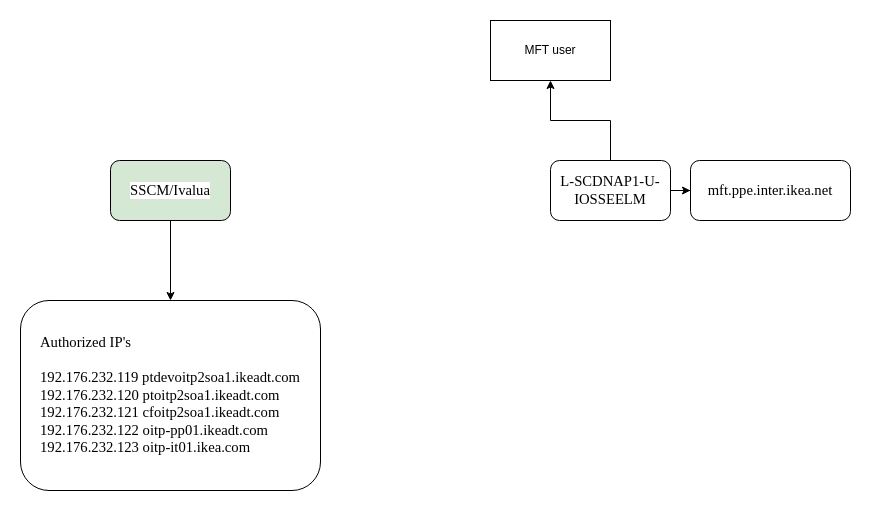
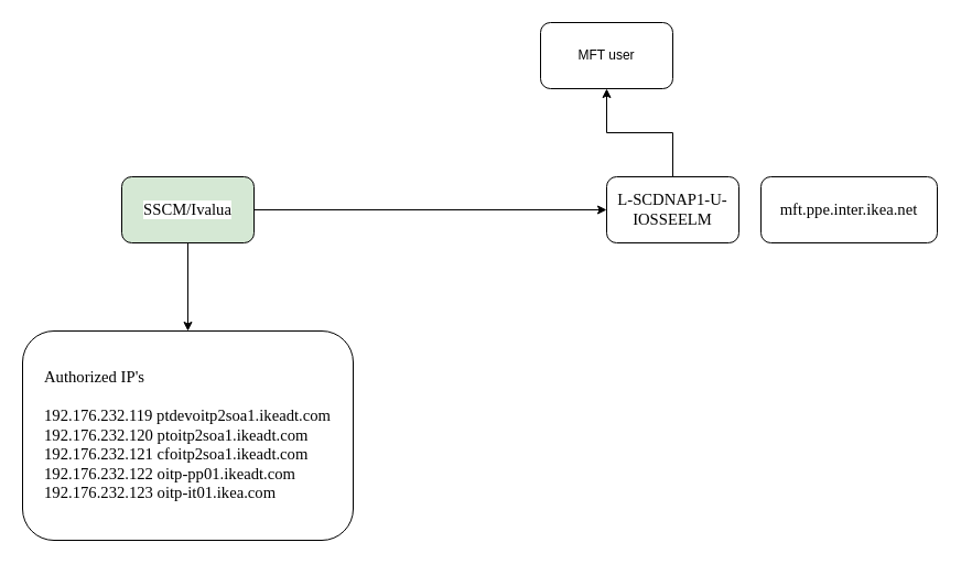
  <mxCell id="0" />
  <mxCell id="1" parent="0" />
+ <mxCell id="2" value="" style="edgeStyle=orthogonalEdgeStyle;rounded=0;orthogonalLoop=1;jettySize=auto;html=1;" edge="1" parent="1" source="4" target="7"><mxGeometry relative="1" as="geometry" /></mxCell>
  <mxCell id="3" value="" style="edgeStyle=orthogonalEdgeStyle;rounded=0;orthogonalLoop=1;jettySize=auto;html=1;" edge="1" parent="1" source="4" target="9"><mxGeometry relative="1" as="geometry" /></mxCell>
  <mxCell id="4" value="&lt;div style=&quot;font-family: Calibri; font-size: 14.667px; text-align: start; background-color: rgb(255, 255, 255);&quot; class=&quot;ewa-rteLine&quot;&gt;SSCM/Ivalua&lt;/div&gt;" style="rounded=1;whiteSpace=wrap;html=1;fillColor=#d5e8d4;" vertex="1" parent="1"><mxGeometry x="110" y="160" width="120" height="60" as="geometry" /></mxCell>
- <mxCell id="5" value="" style="edgeStyle=orthogonalEdgeStyle;rounded=0;orthogonalLoop=1;jettySize=auto;html=1;" edge="1" parent="1" source="7" target="8"><mxGeometry relative="1" as="geometry" /></mxCell>
  <mxCell id="6" value="" style="edgeStyle=orthogonalEdgeStyle;rounded=0;orthogonalLoop=1;jettySize=auto;html=1;" edge="1" parent="1" source="7" target="10"><mxGeometry relative="1" as="geometry" /></mxCell>
  <mxCell id="7" value="&lt;span style=&quot;font-family: Calibri; font-size: 14.667px; text-align: start; background-color: rgb(255, 255, 255);&quot;&gt;L-SCDNAP1-U-IOSSEELM&lt;/span&gt;&lt;br&gt;" style="whiteSpace=wrap;html=1;rounded=1;" vertex="1" parent="1"><mxGeometry x="550" y="160" width="120" height="60" as="geometry" /></mxCell>
  <mxCell id="8" value="&lt;span style=&quot;font-family: Calibri; font-size: 14.667px; text-align: start; background-color: rgb(255, 255, 255);&quot;&gt; mft.ppe.inter.ikea.net&lt;/span&gt;" style="whiteSpace=wrap;html=1;rounded=1;" vertex="1" parent="1"><mxGeometry x="690" y="160" width="160" height="60" as="geometry" /></mxCell>
  <mxCell id="9" value="&lt;div style=&quot;font-family: Calibri; font-size: 14.667px; text-align: start; background-color: rgb(255, 255, 255);&quot; class=&quot;ewa-rteLine&quot;&gt;Authorized IP's&lt;/div&gt;&lt;div style=&quot;font-family: Calibri; font-size: 14.667px; text-align: start; background-color: rgb(255, 255, 255);&quot; class=&quot;ewa-rteLine&quot;&gt;&lt;br&gt;&lt;/div&gt;&lt;div style=&quot;font-family: Calibri; font-size: 14.667px; text-align: start; background-color: rgb(255, 255, 255);&quot; class=&quot;ewa-rteLine&quot;&gt;192.176.232.119    ptdevoitp2soa1.ikeadt.com&lt;/div&gt;&lt;div style=&quot;font-family: Calibri; font-size: 14.667px; text-align: start; background-color: rgb(255, 255, 255);&quot; class=&quot;ewa-rteLine&quot;&gt;192.176.232.120    ptoitp2soa1.ikeadt.com&lt;/div&gt;&lt;div style=&quot;font-family: Calibri; font-size: 14.667px; text-align: start; background-color: rgb(255, 255, 255);&quot; class=&quot;ewa-rteLine&quot;&gt;192.176.232.121 cfoitp2soa1.ikeadt.com&lt;/div&gt;&lt;div style=&quot;font-family: Calibri; font-size: 14.667px; text-align: start; background-color: rgb(255, 255, 255);&quot; class=&quot;ewa-rteLine&quot;&gt;192.176.232.122 oitp-pp01.ikeadt.com&lt;/div&gt;&lt;div style=&quot;font-family: Calibri; font-size: 14.667px; text-align: start; background-color: rgb(255, 255, 255);&quot; class=&quot;ewa-rteLine&quot;&gt;192.176.232.123 oitp-it01.ikea.com&lt;/div&gt;" style="whiteSpace=wrap;html=1;rounded=1;" vertex="1" parent="1"><mxGeometry x="20" y="300" width="300" height="190" as="geometry" /></mxCell>
- <mxCell id="10" value="MFT user" style="whiteSpace=wrap;html=1;rounded=0;" vertex="1" parent="1"><mxGeometry x="490" y="20" width="120" height="60" as="geometry" /></mxCell>
+ <mxCell id="10" value="MFT user" style="whiteSpace=wrap;html=1;rounded=1;" vertex="1" parent="1"><mxGeometry x="490" y="20" width="120" height="60" as="geometry" /></mxCell>
